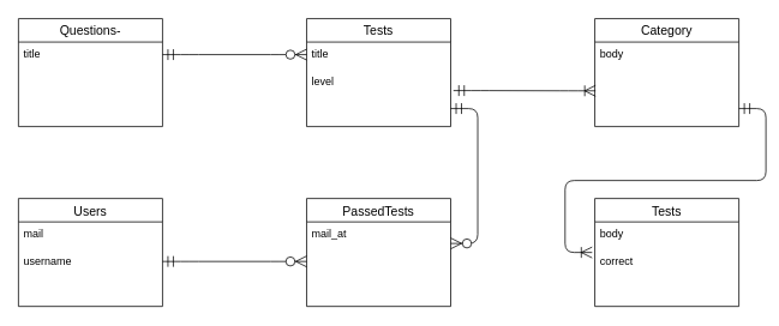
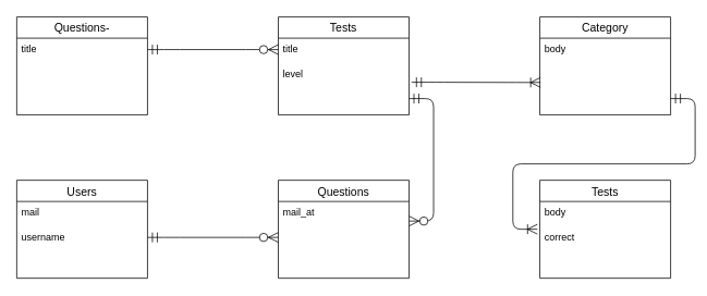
  <mxCell id="0" />
  <mxCell id="1" parent="0" />
  <mxCell id="2" value="Questions-" style="swimlane;fontStyle=0;childLayout=stackLayout;horizontal=1;startSize=26;horizontalStack=0;resizeParent=1;resizeParentMax=0;resizeLast=0;collapsible=1;marginBottom=0;align=center;fontSize=14;" vertex="1" parent="1"><mxGeometry x="20" y="20" width="160" height="120" as="geometry" /></mxCell>
  <mxCell id="3" value="title" style="text;strokeColor=none;fillColor=none;spacingLeft=4;spacingRight=4;overflow=hidden;rotatable=0;points=[[0,0.5],[1,0.5]];portConstraint=eastwest;fontSize=12;" vertex="1" parent="2"><mxGeometry y="26" width="160" height="94" as="geometry" /></mxCell>
  <mxCell id="4" value="Tests" style="swimlane;fontStyle=0;childLayout=stackLayout;horizontal=1;startSize=26;horizontalStack=0;resizeParent=1;resizeParentMax=0;resizeLast=0;collapsible=1;marginBottom=0;align=center;fontSize=14;" vertex="1" parent="1"><mxGeometry x="340" y="20" width="160" height="120" as="geometry" /></mxCell>
  <mxCell id="5" value="title" style="text;strokeColor=none;fillColor=none;spacingLeft=4;spacingRight=4;overflow=hidden;rotatable=0;points=[[0,0.5],[1,0.5]];portConstraint=eastwest;fontSize=12;" vertex="1" parent="4"><mxGeometry y="26" width="160" height="30" as="geometry" /></mxCell>
  <mxCell id="6" value="level" style="text;strokeColor=none;fillColor=none;spacingLeft=4;spacingRight=4;overflow=hidden;rotatable=0;points=[[0,0.5],[1,0.5]];portConstraint=eastwest;fontSize=12;" vertex="1" parent="4"><mxGeometry y="56" width="160" height="64" as="geometry" /></mxCell>
  <mxCell id="7" value="Category" style="swimlane;fontStyle=0;childLayout=stackLayout;horizontal=1;startSize=26;horizontalStack=0;resizeParent=1;resizeParentMax=0;resizeLast=0;collapsible=1;marginBottom=0;align=center;fontSize=14;" vertex="1" parent="1"><mxGeometry x="660" y="20" width="160" height="120" as="geometry" /></mxCell>
  <mxCell id="8" value="body" style="text;strokeColor=none;fillColor=none;spacingLeft=4;spacingRight=4;overflow=hidden;rotatable=0;points=[[0,0.5],[1,0.5]];portConstraint=eastwest;fontSize=12;" vertex="1" parent="7"><mxGeometry y="26" width="160" height="94" as="geometry" /></mxCell>
  <mxCell id="9" value="" style="edgeStyle=entityRelationEdgeStyle;fontSize=12;html=1;endArrow=ERoneToMany;startArrow=ERmandOne;entryX=0.005;entryY=0.577;entryDx=0;entryDy=0;entryPerimeter=0;endSize=10;startSize=10;" edge="1" parent="1" target="8"><mxGeometry width="100" height="100" relative="1" as="geometry"><mxPoint x="503" y="100" as="sourcePoint" /><mxPoint x="660" y="90" as="targetPoint" /></mxGeometry></mxCell>
  <mxCell id="10" value="Users" style="swimlane;fontStyle=0;childLayout=stackLayout;horizontal=1;startSize=26;horizontalStack=0;resizeParent=1;resizeParentMax=0;resizeLast=0;collapsible=1;marginBottom=0;align=center;fontSize=14;" vertex="1" parent="1"><mxGeometry x="20" y="220" width="160" height="120" as="geometry" /></mxCell>
  <mxCell id="11" value="mail" style="text;strokeColor=none;fillColor=none;spacingLeft=4;spacingRight=4;overflow=hidden;rotatable=0;points=[[0,0.5],[1,0.5]];portConstraint=eastwest;fontSize=12;" vertex="1" parent="10"><mxGeometry y="26" width="160" height="30" as="geometry" /></mxCell>
  <mxCell id="12" value="username" style="text;strokeColor=none;fillColor=none;spacingLeft=4;spacingRight=4;overflow=hidden;rotatable=0;points=[[0,0.5],[1,0.5]];portConstraint=eastwest;fontSize=12;" vertex="1" parent="10"><mxGeometry y="56" width="160" height="64" as="geometry" /></mxCell>
- <mxCell id="13" value="PassedTests" style="swimlane;fontStyle=0;childLayout=stackLayout;horizontal=1;startSize=26;horizontalStack=0;resizeParent=1;resizeParentMax=0;resizeLast=0;collapsible=1;marginBottom=0;align=center;fontSize=14;" vertex="1" parent="1"><mxGeometry x="340" y="220" width="160" height="120" as="geometry" /></mxCell>
+ <mxCell id="13" value="Questions" style="swimlane;fontStyle=0;childLayout=stackLayout;horizontal=1;startSize=26;horizontalStack=0;resizeParent=1;resizeParentMax=0;resizeLast=0;collapsible=1;marginBottom=0;align=center;fontSize=14;" vertex="1" parent="1"><mxGeometry x="340" y="220" width="160" height="120" as="geometry" /></mxCell>
  <mxCell id="14" value="mail_at" style="text;strokeColor=none;fillColor=none;spacingLeft=4;spacingRight=4;overflow=hidden;rotatable=0;points=[[0,0.5],[1,0.5]];portConstraint=eastwest;fontSize=12;" vertex="1" parent="13"><mxGeometry y="26" width="160" height="94" as="geometry" /></mxCell>
  <mxCell id="15" value="" style="edgeStyle=entityRelationEdgeStyle;fontSize=12;html=1;endArrow=ERzeroToMany;startArrow=ERmandOne;endSize=10;startSize=10;" edge="1" parent="1"><mxGeometry width="100" height="100" relative="1" as="geometry"><mxPoint x="180" y="290" as="sourcePoint" /><mxPoint x="340" y="290" as="targetPoint" /></mxGeometry></mxCell>
  <mxCell id="16" value="" style="edgeStyle=entityRelationEdgeStyle;fontSize=12;html=1;endArrow=ERzeroToMany;startArrow=ERmandOne;endSize=10;startSize=10;" edge="1" parent="1"><mxGeometry width="100" height="100" relative="1" as="geometry"><mxPoint x="180" y="60" as="sourcePoint" /><mxPoint x="340" y="60" as="targetPoint" /></mxGeometry></mxCell>
  <mxCell id="17" value="Tests" style="swimlane;fontStyle=0;childLayout=stackLayout;horizontal=1;startSize=26;horizontalStack=0;resizeParent=1;resizeParentMax=0;resizeLast=0;collapsible=1;marginBottom=0;align=center;fontSize=14;" vertex="1" parent="1"><mxGeometry x="660" y="220" width="160" height="120" as="geometry" /></mxCell>
  <mxCell id="18" value="body" style="text;strokeColor=none;fillColor=none;spacingLeft=4;spacingRight=4;overflow=hidden;rotatable=0;points=[[0,0.5],[1,0.5]];portConstraint=eastwest;fontSize=12;" vertex="1" parent="17"><mxGeometry y="26" width="160" height="30" as="geometry" /></mxCell>
  <mxCell id="19" value="correct" style="text;strokeColor=none;fillColor=none;spacingLeft=4;spacingRight=4;overflow=hidden;rotatable=0;points=[[0,0.5],[1,0.5]];portConstraint=eastwest;fontSize=12;" vertex="1" parent="17"><mxGeometry y="56" width="160" height="64" as="geometry" /></mxCell>
  <mxCell id="20" value="" style="edgeStyle=entityRelationEdgeStyle;fontSize=12;html=1;endArrow=ERoneToMany;startArrow=ERmandOne;startSize=10;endSize=10;" edge="1" parent="1"><mxGeometry width="100" height="100" relative="1" as="geometry"><mxPoint x="820" y="120" as="sourcePoint" /><mxPoint x="657" y="280" as="targetPoint" /></mxGeometry></mxCell>
  <mxCell id="21" value="" style="edgeStyle=entityRelationEdgeStyle;fontSize=12;html=1;endArrow=ERzeroToMany;startArrow=ERmandOne;startSize=10;endSize=10;entryX=1;entryY=0.255;entryDx=0;entryDy=0;entryPerimeter=0;" edge="1" parent="1" target="14"><mxGeometry width="100" height="100" relative="1" as="geometry"><mxPoint x="500" y="120" as="sourcePoint" /><mxPoint x="330" y="260" as="targetPoint" /></mxGeometry></mxCell>
